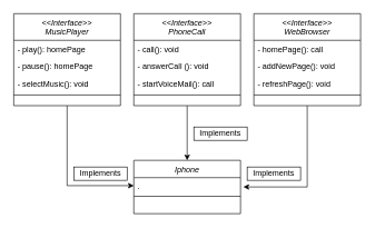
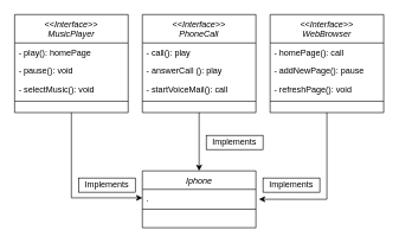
  <mxCell id="0" />
  <mxCell id="1" parent="0" />
  <mxCell id="2" value="Iphone" style="swimlane;fontStyle=2;align=center;verticalAlign=top;childLayout=stackLayout;horizontal=1;startSize=26;horizontalStack=0;resizeParent=1;resizeLast=0;collapsible=1;marginBottom=0;rounded=0;shadow=0;strokeWidth=1;" parent="1" vertex="1"><mxGeometry x="200" y="240" width="160" height="80" as="geometry"><mxRectangle x="230" y="140" width="160" height="26" as="alternateBounds" /></mxGeometry></mxCell>
  <mxCell id="3" value="." style="text;align=left;verticalAlign=top;spacingLeft=4;spacingRight=4;overflow=hidden;rotatable=0;points=[[0,0.5],[1,0.5]];portConstraint=eastwest;rounded=0;shadow=0;html=0;" parent="2" vertex="1"><mxGeometry y="26" width="160" height="24" as="geometry" /></mxCell>
  <mxCell id="4" value="" style="line;html=1;strokeWidth=1;align=left;verticalAlign=middle;spacingTop=-1;spacingLeft=3;spacingRight=3;rotatable=0;labelPosition=right;points=[];portConstraint=eastwest;" parent="2" vertex="1"><mxGeometry y="50" width="160" height="8" as="geometry" /></mxCell>
  <mxCell id="5" style="edgeStyle=orthogonalEdgeStyle;rounded=0;orthogonalLoop=1;jettySize=auto;html=1;exitX=0.5;exitY=1;exitDx=0;exitDy=0;entryX=0;entryY=0.5;entryDx=0;entryDy=0;" parent="1" source="6" target="3" edge="1"><mxGeometry relative="1" as="geometry" /></mxCell>
  <mxCell id="6" value="&lt;&lt;Interface&gt;&gt;&#10;MusicPlayer" style="swimlane;fontStyle=2;align=center;verticalAlign=top;childLayout=stackLayout;horizontal=1;startSize=40;horizontalStack=0;resizeParent=1;resizeLast=0;collapsible=1;marginBottom=0;rounded=0;shadow=0;strokeWidth=1;" parent="1" vertex="1"><mxGeometry x="20" y="20" width="160" height="138" as="geometry"><mxRectangle x="230" y="140" width="160" height="26" as="alternateBounds" /></mxGeometry></mxCell>
  <mxCell id="7" value="- play(): homePage" style="text;align=left;verticalAlign=top;spacingLeft=4;spacingRight=4;overflow=hidden;rotatable=0;points=[[0,0.5],[1,0.5]];portConstraint=eastwest;rounded=0;shadow=0;html=0;" parent="6" vertex="1"><mxGeometry y="40" width="160" height="26" as="geometry" /></mxCell>
- <mxCell id="8" value="- pause(): homePage" style="text;align=left;verticalAlign=top;spacingLeft=4;spacingRight=4;overflow=hidden;rotatable=0;points=[[0,0.5],[1,0.5]];portConstraint=eastwest;rounded=0;shadow=0;html=0;" parent="6" vertex="1"><mxGeometry y="66" width="160" height="26" as="geometry" /></mxCell>
+ <mxCell id="8" value="- pause(): void" style="text;align=left;verticalAlign=top;spacingLeft=4;spacingRight=4;overflow=hidden;rotatable=0;points=[[0,0.5],[1,0.5]];portConstraint=eastwest;rounded=0;shadow=0;html=0;" parent="6" vertex="1"><mxGeometry y="66" width="160" height="26" as="geometry" /></mxCell>
  <mxCell id="9" value="- selectMusic(): void" style="text;align=left;verticalAlign=top;spacingLeft=4;spacingRight=4;overflow=hidden;rotatable=0;points=[[0,0.5],[1,0.5]];portConstraint=eastwest;rounded=0;shadow=0;html=0;" parent="6" vertex="1"><mxGeometry y="92" width="160" height="26" as="geometry" /></mxCell>
  <mxCell id="10" value="" style="line;html=1;strokeWidth=1;align=left;verticalAlign=middle;spacingTop=-1;spacingLeft=3;spacingRight=3;rotatable=0;labelPosition=right;points=[];portConstraint=eastwest;" parent="6" vertex="1"><mxGeometry y="118" width="160" height="8" as="geometry" /></mxCell>
  <mxCell id="11" style="edgeStyle=orthogonalEdgeStyle;rounded=0;orthogonalLoop=1;jettySize=auto;html=1;entryX=1.027;entryY=0.582;entryDx=0;entryDy=0;entryPerimeter=0;" parent="1" source="12" target="3" edge="1"><mxGeometry relative="1" as="geometry" /></mxCell>
  <mxCell id="12" value="&lt;&lt;Interface&gt;&gt;&#10;WebBrowser" style="swimlane;fontStyle=2;align=center;verticalAlign=top;childLayout=stackLayout;horizontal=1;startSize=40;horizontalStack=0;resizeParent=1;resizeLast=0;collapsible=1;marginBottom=0;rounded=0;shadow=0;strokeWidth=1;" parent="1" vertex="1"><mxGeometry x="380" y="20" width="160" height="138" as="geometry"><mxRectangle x="230" y="140" width="160" height="26" as="alternateBounds" /></mxGeometry></mxCell>
  <mxCell id="13" value="- homePage(): call" style="text;align=left;verticalAlign=top;spacingLeft=4;spacingRight=4;overflow=hidden;rotatable=0;points=[[0,0.5],[1,0.5]];portConstraint=eastwest;rounded=0;shadow=0;html=0;" parent="12" vertex="1"><mxGeometry y="40" width="160" height="26" as="geometry" /></mxCell>
- <mxCell id="14" value="- addNewPage(): void" style="text;align=left;verticalAlign=top;spacingLeft=4;spacingRight=4;overflow=hidden;rotatable=0;points=[[0,0.5],[1,0.5]];portConstraint=eastwest;rounded=0;shadow=0;html=0;" parent="12" vertex="1"><mxGeometry y="66" width="160" height="26" as="geometry" /></mxCell>
+ <mxCell id="14" value="- addNewPage(): pause" style="text;align=left;verticalAlign=top;spacingLeft=4;spacingRight=4;overflow=hidden;rotatable=0;points=[[0,0.5],[1,0.5]];portConstraint=eastwest;rounded=0;shadow=0;html=0;" parent="12" vertex="1"><mxGeometry y="66" width="160" height="26" as="geometry" /></mxCell>
  <mxCell id="15" value="- refreshPage(): void" style="text;align=left;verticalAlign=top;spacingLeft=4;spacingRight=4;overflow=hidden;rotatable=0;points=[[0,0.5],[1,0.5]];portConstraint=eastwest;rounded=0;shadow=0;html=0;" parent="12" vertex="1"><mxGeometry y="92" width="160" height="26" as="geometry" /></mxCell>
  <mxCell id="16" value="" style="line;html=1;strokeWidth=1;align=left;verticalAlign=middle;spacingTop=-1;spacingLeft=3;spacingRight=3;rotatable=0;labelPosition=right;points=[];portConstraint=eastwest;" parent="12" vertex="1"><mxGeometry y="118" width="160" height="8" as="geometry" /></mxCell>
  <mxCell id="17" style="edgeStyle=orthogonalEdgeStyle;rounded=0;orthogonalLoop=1;jettySize=auto;html=1;exitX=0.5;exitY=1;exitDx=0;exitDy=0;entryX=0.5;entryY=0;entryDx=0;entryDy=0;" parent="1" source="18" target="2" edge="1"><mxGeometry relative="1" as="geometry" /></mxCell>
  <mxCell id="18" value="&lt;&lt;Interface&gt;&gt;&#10;PhoneCall" style="swimlane;fontStyle=2;align=center;verticalAlign=top;childLayout=stackLayout;horizontal=1;startSize=40;horizontalStack=0;resizeParent=1;resizeLast=0;collapsible=1;marginBottom=0;rounded=0;shadow=0;strokeWidth=1;" parent="1" vertex="1"><mxGeometry x="200" y="20" width="160" height="138" as="geometry"><mxRectangle x="230" y="140" width="160" height="26" as="alternateBounds" /></mxGeometry></mxCell>
- <mxCell id="19" value="- call(): void" style="text;align=left;verticalAlign=top;spacingLeft=4;spacingRight=4;overflow=hidden;rotatable=0;points=[[0,0.5],[1,0.5]];portConstraint=eastwest;rounded=0;shadow=0;html=0;" parent="18" vertex="1"><mxGeometry y="40" width="160" height="26" as="geometry" /></mxCell>
- <mxCell id="20" value="- answerCall (): void" style="text;align=left;verticalAlign=top;spacingLeft=4;spacingRight=4;overflow=hidden;rotatable=0;points=[[0,0.5],[1,0.5]];portConstraint=eastwest;rounded=0;shadow=0;html=0;" parent="18" vertex="1"><mxGeometry y="66" width="160" height="26" as="geometry" /></mxCell>
+ <mxCell id="19" value="- call(): play" style="text;align=left;verticalAlign=top;spacingLeft=4;spacingRight=4;overflow=hidden;rotatable=0;points=[[0,0.5],[1,0.5]];portConstraint=eastwest;rounded=0;shadow=0;html=0;" parent="18" vertex="1"><mxGeometry y="40" width="160" height="26" as="geometry" /></mxCell>
+ <mxCell id="20" value="- answerCall (): play" style="text;align=left;verticalAlign=top;spacingLeft=4;spacingRight=4;overflow=hidden;rotatable=0;points=[[0,0.5],[1,0.5]];portConstraint=eastwest;rounded=0;shadow=0;html=0;" parent="18" vertex="1"><mxGeometry y="66" width="160" height="26" as="geometry" /></mxCell>
  <mxCell id="21" value="- startVoiceMail(): call" style="text;align=left;verticalAlign=top;spacingLeft=4;spacingRight=4;overflow=hidden;rotatable=0;points=[[0,0.5],[1,0.5]];portConstraint=eastwest;rounded=0;shadow=0;html=0;" parent="18" vertex="1"><mxGeometry y="92" width="160" height="26" as="geometry" /></mxCell>
  <mxCell id="22" value="" style="line;html=1;strokeWidth=1;align=left;verticalAlign=middle;spacingTop=-1;spacingLeft=3;spacingRight=3;rotatable=0;labelPosition=right;points=[];portConstraint=eastwest;" parent="18" vertex="1"><mxGeometry y="118" width="160" height="8" as="geometry" /></mxCell>
  <mxCell id="23" value="Implements" style="rounded=0;whiteSpace=wrap;html=1;" parent="1" vertex="1"><mxGeometry x="370" y="250" width="80" height="20" as="geometry" /></mxCell>
  <mxCell id="24" value="Implements" style="rounded=0;whiteSpace=wrap;html=1;" parent="1" vertex="1"><mxGeometry x="290" y="190" width="80" height="20" as="geometry" /></mxCell>
  <mxCell id="25" value="Implements" style="rounded=0;whiteSpace=wrap;html=1;" parent="1" vertex="1"><mxGeometry x="110" y="250" width="80" height="20" as="geometry" /></mxCell>
